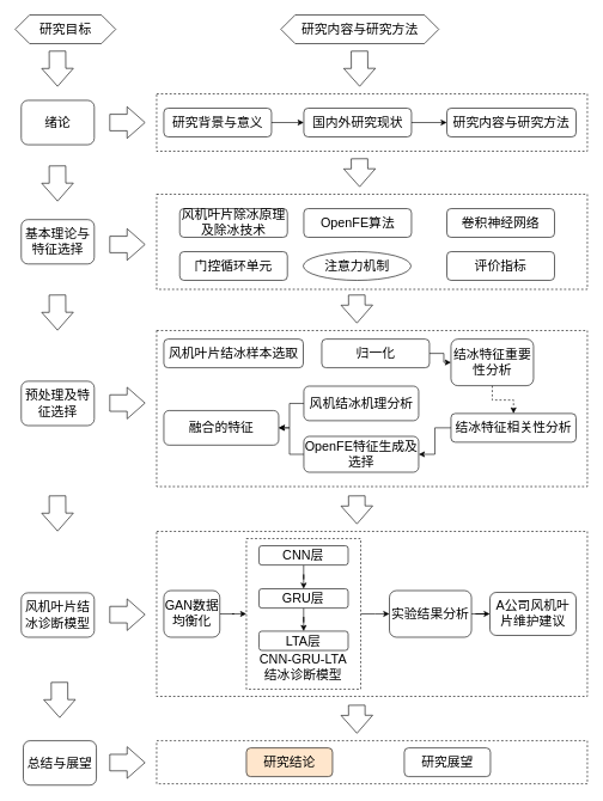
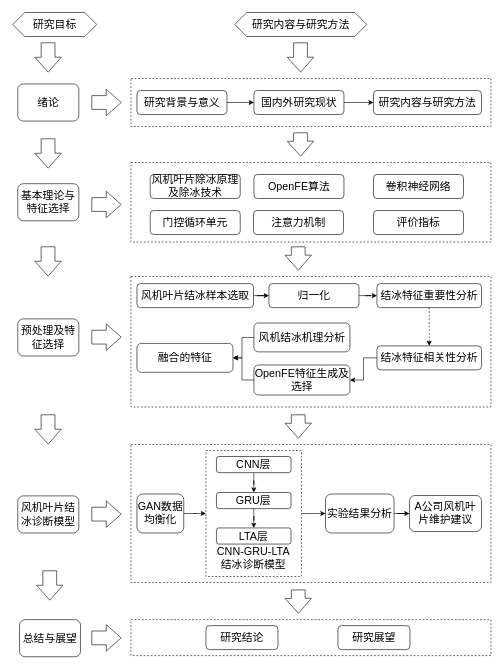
  <mxCell id="0" />
  <mxCell id="1" parent="0" />
  <mxCell id="2" value="" style="rounded=0;whiteSpace=wrap;html=1;dashed=1;" parent="1" vertex="1"><mxGeometry x="217.75" y="460" width="600" height="217.5" as="geometry" /></mxCell>
  <mxCell id="3" value="" style="rounded=0;whiteSpace=wrap;html=1;dashed=1;" parent="1" vertex="1"><mxGeometry x="217.75" y="740" width="600" height="230" as="geometry" /></mxCell>
  <mxCell id="4" style="edgeStyle=orthogonalEdgeStyle;rounded=0;orthogonalLoop=1;jettySize=auto;html=1;exitX=1;exitY=0.5;exitDx=0;exitDy=0;entryX=0;entryY=0.5;entryDx=0;entryDy=0;" parent="1" source="5" target="32" edge="1"><mxGeometry relative="1" as="geometry" /></mxCell>
  <mxCell id="5" value="" style="rounded=0;whiteSpace=wrap;html=1;dashed=1;" parent="1" vertex="1"><mxGeometry x="342.75" y="750" width="159.25" height="210" as="geometry" /></mxCell>
  <mxCell id="6" value="" style="rounded=0;whiteSpace=wrap;html=1;dashed=1;" parent="1" vertex="1"><mxGeometry x="217.75" y="1031.87" width="600" height="60" as="geometry" /></mxCell>
  <mxCell id="7" value="" style="rounded=0;whiteSpace=wrap;html=1;dashed=1;" parent="1" vertex="1"><mxGeometry x="217.75" y="270" width="600" height="132.5" as="geometry" /></mxCell>
  <mxCell id="8" value="" style="rounded=0;whiteSpace=wrap;html=1;dashed=1;" parent="1" vertex="1"><mxGeometry x="217.75" y="130" width="600" height="80" as="geometry" /></mxCell>
  <mxCell id="9" value="&lt;font style=&quot;font-size: 18px;&quot;&gt;研究目标&lt;/font&gt;" style="shape=hexagon;perimeter=hexagonPerimeter2;whiteSpace=wrap;html=1;fixedSize=1;" parent="1" vertex="1"><mxGeometry x="20.76" y="20" width="140" height="40" as="geometry" /></mxCell>
  <mxCell id="10" value="&lt;font style=&quot;font-size: 18px;&quot;&gt;研究内容与研究方法&lt;/font&gt;" style="shape=hexagon;perimeter=hexagonPerimeter2;whiteSpace=wrap;html=1;fixedSize=1;" parent="1" vertex="1"><mxGeometry x="390.76" y="20" width="220" height="40" as="geometry" /></mxCell>
  <mxCell id="11" style="edgeStyle=orthogonalEdgeStyle;rounded=0;orthogonalLoop=1;jettySize=auto;html=1;entryX=0;entryY=0.5;entryDx=0;entryDy=0;" parent="1" source="12" target="15" edge="1"><mxGeometry relative="1" as="geometry" /></mxCell>
  <mxCell id="12" value="&lt;font style=&quot;font-size: 18px;&quot;&gt;研究背景与意义&lt;/font&gt;" style="rounded=1;whiteSpace=wrap;html=1;" parent="1" vertex="1"><mxGeometry x="227.75" y="150" width="150" height="40" as="geometry" /></mxCell>
  <mxCell id="13" value="&lt;span style=&quot;font-size: 18px;&quot;&gt;研究内容与研究方法&lt;/span&gt;" style="rounded=1;whiteSpace=wrap;html=1;" parent="1" vertex="1"><mxGeometry x="622" y="150" width="180" height="40" as="geometry" /></mxCell>
  <mxCell id="14" style="edgeStyle=orthogonalEdgeStyle;rounded=0;orthogonalLoop=1;jettySize=auto;html=1;" parent="1" source="15" target="13" edge="1"><mxGeometry relative="1" as="geometry" /></mxCell>
  <mxCell id="15" value="&lt;font style=&quot;font-size: 18px;&quot;&gt;国内外研究现状&lt;/font&gt;" style="rounded=1;whiteSpace=wrap;html=1;" parent="1" vertex="1"><mxGeometry x="422.75" y="150" width="150" height="40" as="geometry" /></mxCell>
  <mxCell id="16" value="&lt;font style=&quot;font-size: 18px;&quot;&gt;OpenFE算法&lt;/font&gt;" style="rounded=1;whiteSpace=wrap;html=1;" parent="1" vertex="1"><mxGeometry x="422.75" y="290" width="150" height="40" as="geometry" /></mxCell>
  <mxCell id="17" value="&lt;span style=&quot;font-size: 18px;&quot;&gt;卷积神经网络&lt;/span&gt;" style="rounded=1;whiteSpace=wrap;html=1;" parent="1" vertex="1"><mxGeometry x="622" y="290" width="150" height="40" as="geometry" /></mxCell>
  <mxCell id="18" value="&lt;span style=&quot;font-size: 18px;&quot;&gt;门控循环单元&lt;/span&gt;" style="rounded=1;whiteSpace=wrap;html=1;" parent="1" vertex="1"><mxGeometry x="249.87" y="350" width="150" height="40" as="geometry" /></mxCell>
- <mxCell id="19" value="&lt;span style=&quot;font-size: 18px;&quot;&gt;注意力机制&lt;/span&gt;" style="ellipse;whiteSpace=wrap;html=1;" parent="1" vertex="1"><mxGeometry x="422" y="350" width="150" height="40" as="geometry" /></mxCell>
+ <mxCell id="19" value="&lt;span style=&quot;font-size: 18px;&quot;&gt;注意力机制&lt;/span&gt;" style="rounded=1;whiteSpace=wrap;html=1;" parent="1" vertex="1"><mxGeometry x="422" y="350" width="150" height="40" as="geometry" /></mxCell>
+ <mxCell id="20" style="edgeStyle=orthogonalEdgeStyle;rounded=0;orthogonalLoop=1;jettySize=auto;html=1;entryX=0;entryY=0.5;entryDx=0;entryDy=0;" parent="1" source="21" target="23" edge="1"><mxGeometry relative="1" as="geometry" /></mxCell>
  <mxCell id="21" value="&lt;span style=&quot;font-size: 18px;&quot;&gt;风机叶片结冰样本选取&lt;/span&gt;" style="rounded=1;whiteSpace=wrap;html=1;" parent="1" vertex="1"><mxGeometry x="227.75" y="471.87" width="194.25" height="40" as="geometry" /></mxCell>
  <mxCell id="22" style="edgeStyle=orthogonalEdgeStyle;rounded=0;orthogonalLoop=1;jettySize=auto;html=1;" parent="1" source="23" target="29" edge="1"><mxGeometry relative="1" as="geometry" /></mxCell>
  <mxCell id="23" value="&lt;span style=&quot;font-size: 18px;&quot;&gt;归一化&lt;/span&gt;" style="rounded=1;whiteSpace=wrap;html=1;" parent="1" vertex="1"><mxGeometry x="447.75" y="471.87" width="150" height="40" as="geometry" /></mxCell>
  <mxCell id="24" style="edgeStyle=orthogonalEdgeStyle;rounded=0;orthogonalLoop=1;jettySize=auto;html=1;entryX=1;entryY=0.5;entryDx=0;entryDy=0;" parent="1" source="25" target="27" edge="1"><mxGeometry relative="1" as="geometry" /></mxCell>
  <mxCell id="25" value="&lt;font style=&quot;font-size: 18px;&quot;&gt;结冰特征相关性分析&lt;/font&gt;" style="rounded=1;whiteSpace=wrap;html=1;" parent="1" vertex="1"><mxGeometry x="627.75" y="575.63" width="174.25" height="40" as="geometry" /></mxCell>
  <mxCell id="26" style="edgeStyle=orthogonalEdgeStyle;rounded=0;orthogonalLoop=1;jettySize=auto;html=1;entryX=1;entryY=0.5;entryDx=0;entryDy=0;" parent="1" source="27" target="53" edge="1"><mxGeometry relative="1" as="geometry" /></mxCell>
  <mxCell id="27" value="&lt;span style=&quot;font-size: 18px;&quot;&gt;OpenFE特征生成及选择&lt;/span&gt;" style="rounded=1;whiteSpace=wrap;html=1;" parent="1" vertex="1"><mxGeometry x="422.75" y="607.5" width="160" height="50" as="geometry" /></mxCell>
  <mxCell id="28" style="edgeStyle=orthogonalEdgeStyle;rounded=0;orthogonalLoop=1;jettySize=auto;html=1;entryX=0.5;entryY=0;entryDx=0;entryDy=0;dashed=1;" parent="1" source="29" target="25" edge="1"><mxGeometry relative="1" as="geometry" /></mxCell>
- <mxCell id="29" value="&lt;font style=&quot;font-size: 18px;&quot;&gt;结冰特征重要性分析&lt;/font&gt;" style="rounded=1;whiteSpace=wrap;html=1;" parent="1" vertex="1"><mxGeometry x="627.75" y="471.87" width="115" height="65" as="geometry" /></mxCell>
+ <mxCell id="29" value="&lt;font style=&quot;font-size: 18px;&quot;&gt;结冰特征重要性分析&lt;/font&gt;" style="rounded=1;whiteSpace=wrap;html=1;" parent="1" vertex="1"><mxGeometry x="627.75" y="471.87" width="174.25" height="40" as="geometry" /></mxCell>
  <mxCell id="30" value="&lt;font style=&quot;font-size: 18px;&quot;&gt;风机叶片结冰诊断模型&lt;/font&gt;" style="rounded=1;whiteSpace=wrap;html=1;" parent="1" vertex="1"><mxGeometry x="29.13" y="825.63" width="101.75" height="61.87" as="geometry" /></mxCell>
  <mxCell id="31" style="edgeStyle=orthogonalEdgeStyle;rounded=0;orthogonalLoop=1;jettySize=auto;html=1;entryX=0;entryY=0.5;entryDx=0;entryDy=0;" parent="1" source="32" target="38" edge="1"><mxGeometry relative="1" as="geometry" /></mxCell>
  <mxCell id="32" value="&lt;span style=&quot;font-size: 18px;&quot;&gt;实验结果分析&lt;/span&gt;" style="rounded=1;whiteSpace=wrap;html=1;" parent="1" vertex="1"><mxGeometry x="542" y="822.5" width="114.25" height="65" as="geometry" /></mxCell>
- <mxCell id="33" value="&lt;span style=&quot;font-size: 18px;&quot;&gt;研究结论&lt;/span&gt;" style="rounded=1;whiteSpace=wrap;html=1;fillColor=#ffe6cc;" parent="1" vertex="1"><mxGeometry x="342.75" y="1041.87" width="120" height="40" as="geometry" /></mxCell>
+ <mxCell id="33" value="&lt;span style=&quot;font-size: 18px;&quot;&gt;研究结论&lt;/span&gt;" style="rounded=1;whiteSpace=wrap;html=1;" parent="1" vertex="1"><mxGeometry x="342.75" y="1041.87" width="120" height="40" as="geometry" /></mxCell>
  <mxCell id="34" value="&lt;span style=&quot;font-size: 18px;&quot;&gt;研究展望&lt;/span&gt;" style="rounded=1;whiteSpace=wrap;html=1;" parent="1" vertex="1"><mxGeometry x="562.75" y="1041.87" width="120" height="40" as="geometry" /></mxCell>
  <mxCell id="35" style="edgeStyle=orthogonalEdgeStyle;rounded=0;orthogonalLoop=1;jettySize=auto;html=1;entryX=1;entryY=0.5;entryDx=0;entryDy=0;" parent="1" source="36" target="53" edge="1"><mxGeometry relative="1" as="geometry" /></mxCell>
  <mxCell id="36" value="&lt;span style=&quot;font-size: 18px;&quot;&gt;风机结冰机理分析&lt;/span&gt;" style="rounded=1;whiteSpace=wrap;html=1;" parent="1" vertex="1"><mxGeometry x="422.75" y="537.5" width="160" height="48.13" as="geometry" /></mxCell>
  <mxCell id="37" value="&lt;span style=&quot;font-size: 18px;&quot;&gt;CNN-GRU-LTA结冰诊断模型&lt;/span&gt;" style="rounded=1;whiteSpace=wrap;html=1;opacity=0;" parent="1" vertex="1"><mxGeometry x="356.28" y="910" width="132.19" height="40" as="geometry" /></mxCell>
  <mxCell id="38" value="&lt;span style=&quot;font-size: 18px;&quot;&gt;A公司风机叶片维护建议&lt;/span&gt;" style="rounded=1;whiteSpace=wrap;html=1;" parent="1" vertex="1"><mxGeometry x="682" y="825" width="120" height="60" as="geometry" /></mxCell>
  <mxCell id="39" value="&lt;span style=&quot;font-size: 18px;&quot;&gt;预处理及特征选择&lt;/span&gt;" style="rounded=1;whiteSpace=wrap;html=1;" parent="1" vertex="1"><mxGeometry x="29.13" y="530.63" width="101.75" height="61.87" as="geometry" /></mxCell>
  <mxCell id="40" value="&lt;span style=&quot;font-size: 18px;&quot;&gt;基本理论与特征选择&lt;/span&gt;" style="rounded=1;whiteSpace=wrap;html=1;" parent="1" vertex="1"><mxGeometry x="29.13" y="305.32" width="101.75" height="61.87" as="geometry" /></mxCell>
  <mxCell id="41" value="&lt;span style=&quot;font-size: 18px;&quot;&gt;绪论&lt;/span&gt;" style="rounded=1;whiteSpace=wrap;html=1;" parent="1" vertex="1"><mxGeometry x="29.13" y="139.07" width="101.75" height="61.87" as="geometry" /></mxCell>
  <mxCell id="42" value="&lt;span style=&quot;font-size: 18px;&quot;&gt;总结与展望&lt;/span&gt;" style="rounded=1;whiteSpace=wrap;html=1;" parent="1" vertex="1"><mxGeometry x="32" y="1031.87" width="101.75" height="61.87" as="geometry" /></mxCell>
  <mxCell id="43" value="" style="shape=flexArrow;endArrow=classic;html=1;rounded=0;width=23;endSize=7.98;" parent="1" edge="1"><mxGeometry width="50" height="50" relative="1" as="geometry"><mxPoint x="79.53" y="230" as="sourcePoint" /><mxPoint x="79.78" y="280" as="targetPoint" /></mxGeometry></mxCell>
  <mxCell id="44" value="" style="shape=flexArrow;endArrow=classic;html=1;rounded=0;width=23;endSize=7.98;" parent="1" edge="1"><mxGeometry width="50" height="50" relative="1" as="geometry"><mxPoint x="79.51" y="410" as="sourcePoint" /><mxPoint x="79.76" y="460" as="targetPoint" /></mxGeometry></mxCell>
  <mxCell id="45" value="" style="shape=flexArrow;endArrow=classic;html=1;rounded=0;width=23;endSize=7.98;" parent="1" edge="1"><mxGeometry width="50" height="50" relative="1" as="geometry"><mxPoint x="79.53" y="690" as="sourcePoint" /><mxPoint x="79.78" y="740" as="targetPoint" /></mxGeometry></mxCell>
  <mxCell id="46" value="" style="shape=flexArrow;endArrow=classic;html=1;rounded=0;width=23;endSize=7.98;" parent="1" edge="1"><mxGeometry width="50" height="50" relative="1" as="geometry"><mxPoint x="82.38" y="950" as="sourcePoint" /><mxPoint x="82.63" y="1000" as="targetPoint" /></mxGeometry></mxCell>
  <mxCell id="47" value="" style="shape=flexArrow;endArrow=classic;html=1;rounded=0;width=23;endSize=7.98;" parent="1" edge="1"><mxGeometry width="50" height="50" relative="1" as="geometry"><mxPoint x="152" y="170" as="sourcePoint" /><mxPoint x="202" y="170" as="targetPoint" /></mxGeometry></mxCell>
  <mxCell id="48" value="" style="shape=flexArrow;endArrow=classic;html=1;rounded=0;width=23;endSize=7.98;" parent="1" edge="1"><mxGeometry width="50" height="50" relative="1" as="geometry"><mxPoint x="152" y="340" as="sourcePoint" /><mxPoint x="202" y="340" as="targetPoint" /></mxGeometry></mxCell>
  <mxCell id="49" value="" style="shape=flexArrow;endArrow=classic;html=1;rounded=0;width=23;endSize=7.98;" parent="1" edge="1"><mxGeometry width="50" height="50" relative="1" as="geometry"><mxPoint x="152" y="561.09" as="sourcePoint" /><mxPoint x="202" y="561.09" as="targetPoint" /></mxGeometry></mxCell>
  <mxCell id="50" value="" style="shape=flexArrow;endArrow=classic;html=1;rounded=0;width=23;endSize=7.98;" parent="1" edge="1"><mxGeometry width="50" height="50" relative="1" as="geometry"><mxPoint x="152" y="856.07" as="sourcePoint" /><mxPoint x="202" y="856.07" as="targetPoint" /></mxGeometry></mxCell>
  <mxCell id="51" value="" style="shape=flexArrow;endArrow=classic;html=1;rounded=0;width=23;endSize=7.98;" parent="1" edge="1"><mxGeometry width="50" height="50" relative="1" as="geometry"><mxPoint x="152" y="1062.31" as="sourcePoint" /><mxPoint x="202" y="1062.31" as="targetPoint" /></mxGeometry></mxCell>
  <mxCell id="52" value="&lt;font style=&quot;font-size: 18px;&quot;&gt;风机叶片除冰原理及除冰技术&lt;/font&gt;" style="rounded=1;whiteSpace=wrap;html=1;" parent="1" vertex="1"><mxGeometry x="249.87" y="290" width="150" height="40" as="geometry" /></mxCell>
  <mxCell id="53" value="&lt;span style=&quot;font-size: 18px;&quot;&gt;融合的特征&lt;/span&gt;" style="rounded=1;whiteSpace=wrap;html=1;" parent="1" vertex="1"><mxGeometry x="227.75" y="571.56" width="160" height="48.13" as="geometry" /></mxCell>
  <mxCell id="54" value="&lt;span style=&quot;font-size: 18px;&quot;&gt;评价指标&lt;/span&gt;" style="rounded=1;whiteSpace=wrap;html=1;" parent="1" vertex="1"><mxGeometry x="622" y="350" width="150" height="40" as="geometry" /></mxCell>
  <mxCell id="55" value="" style="shape=flexArrow;endArrow=classic;html=1;rounded=0;width=23;endSize=7.98;" parent="1" edge="1"><mxGeometry width="50" height="50" relative="1" as="geometry"><mxPoint x="79.53" y="70" as="sourcePoint" /><mxPoint x="79.78" y="120" as="targetPoint" /></mxGeometry></mxCell>
  <mxCell id="56" value="" style="shape=flexArrow;endArrow=classic;html=1;rounded=0;width=23;endSize=7.98;" parent="1" edge="1"><mxGeometry width="50" height="50" relative="1" as="geometry"><mxPoint x="500.28" y="70" as="sourcePoint" /><mxPoint x="500.53" y="120" as="targetPoint" /></mxGeometry></mxCell>
  <mxCell id="57" value="" style="shape=flexArrow;endArrow=classic;html=1;rounded=0;width=23;endSize=7.98;" parent="1" edge="1"><mxGeometry width="50" height="50" relative="1" as="geometry"><mxPoint x="500.28" y="220" as="sourcePoint" /><mxPoint x="500.53" y="260" as="targetPoint" /></mxGeometry></mxCell>
  <mxCell id="58" value="" style="shape=flexArrow;endArrow=classic;html=1;rounded=0;width=23;endSize=7.98;" parent="1" edge="1"><mxGeometry width="50" height="50" relative="1" as="geometry"><mxPoint x="496.52" y="410" as="sourcePoint" /><mxPoint x="496.77" y="450" as="targetPoint" /></mxGeometry></mxCell>
  <mxCell id="59" value="" style="shape=flexArrow;endArrow=classic;html=1;rounded=0;width=23;endSize=7.98;" parent="1" edge="1"><mxGeometry width="50" height="50" relative="1" as="geometry"><mxPoint x="496.52" y="690" as="sourcePoint" /><mxPoint x="496.77" y="730" as="targetPoint" /></mxGeometry></mxCell>
  <mxCell id="60" value="" style="shape=flexArrow;endArrow=classic;html=1;rounded=0;width=23;endSize=7.98;" parent="1" edge="1"><mxGeometry width="50" height="50" relative="1" as="geometry"><mxPoint x="496.52" y="981.87" as="sourcePoint" /><mxPoint x="496.77" y="1021.87" as="targetPoint" /></mxGeometry></mxCell>
  <mxCell id="61" style="edgeStyle=orthogonalEdgeStyle;rounded=0;orthogonalLoop=1;jettySize=auto;html=1;entryX=0;entryY=0.5;entryDx=0;entryDy=0;" edge="1" parent="1" source="62" target="5"><mxGeometry relative="1" as="geometry" /></mxCell>
  <mxCell id="62" value="&lt;span style=&quot;font-size: 18px;&quot;&gt;GAN数据均衡化&lt;/span&gt;" style="rounded=1;whiteSpace=wrap;html=1;" vertex="1" parent="1"><mxGeometry x="227.75" y="822.5" width="78" height="65" as="geometry" /></mxCell>
  <mxCell id="63" value="&lt;span style=&quot;font-size: 18px;&quot;&gt;LTA层&lt;/span&gt;" style="rounded=1;whiteSpace=wrap;html=1;" vertex="1" parent="1"><mxGeometry x="360.25" y="879.07" width="124.25" height="26.87" as="geometry" /></mxCell>
  <mxCell id="64" style="edgeStyle=orthogonalEdgeStyle;rounded=0;orthogonalLoop=1;jettySize=auto;html=1;" edge="1" parent="1" source="65" target="63"><mxGeometry relative="1" as="geometry" /></mxCell>
  <mxCell id="65" value="&lt;span style=&quot;font-size: 18px;&quot;&gt;GRU层&lt;/span&gt;" style="rounded=1;whiteSpace=wrap;html=1;" vertex="1" parent="1"><mxGeometry x="360.25" y="820" width="124.25" height="26.87" as="geometry" /></mxCell>
  <mxCell id="66" style="edgeStyle=orthogonalEdgeStyle;rounded=0;orthogonalLoop=1;jettySize=auto;html=1;" edge="1" parent="1" source="67" target="65"><mxGeometry relative="1" as="geometry" /></mxCell>
  <mxCell id="67" value="&lt;span style=&quot;font-size: 18px;&quot;&gt;CNN层&lt;/span&gt;" style="rounded=1;whiteSpace=wrap;html=1;" vertex="1" parent="1"><mxGeometry x="360.25" y="760" width="124.25" height="26.87" as="geometry" /></mxCell>
